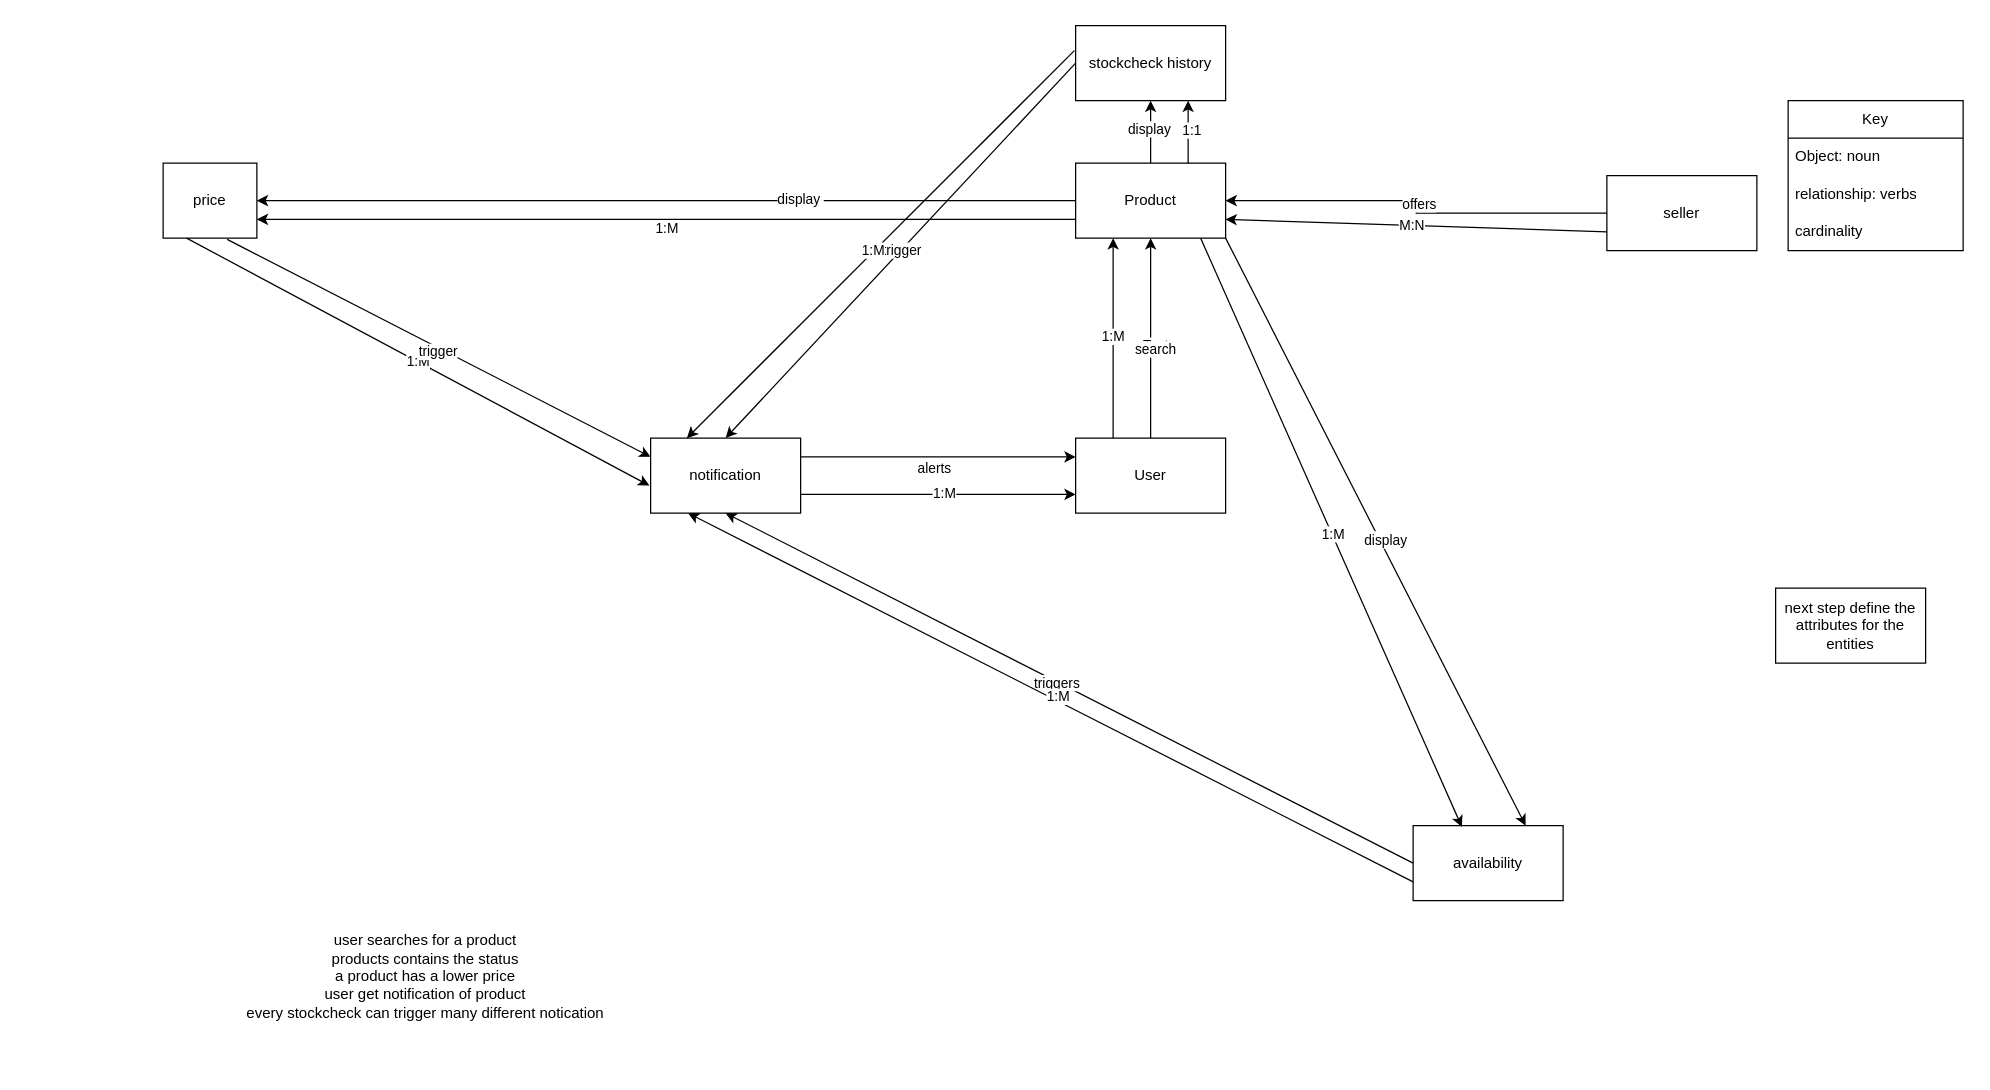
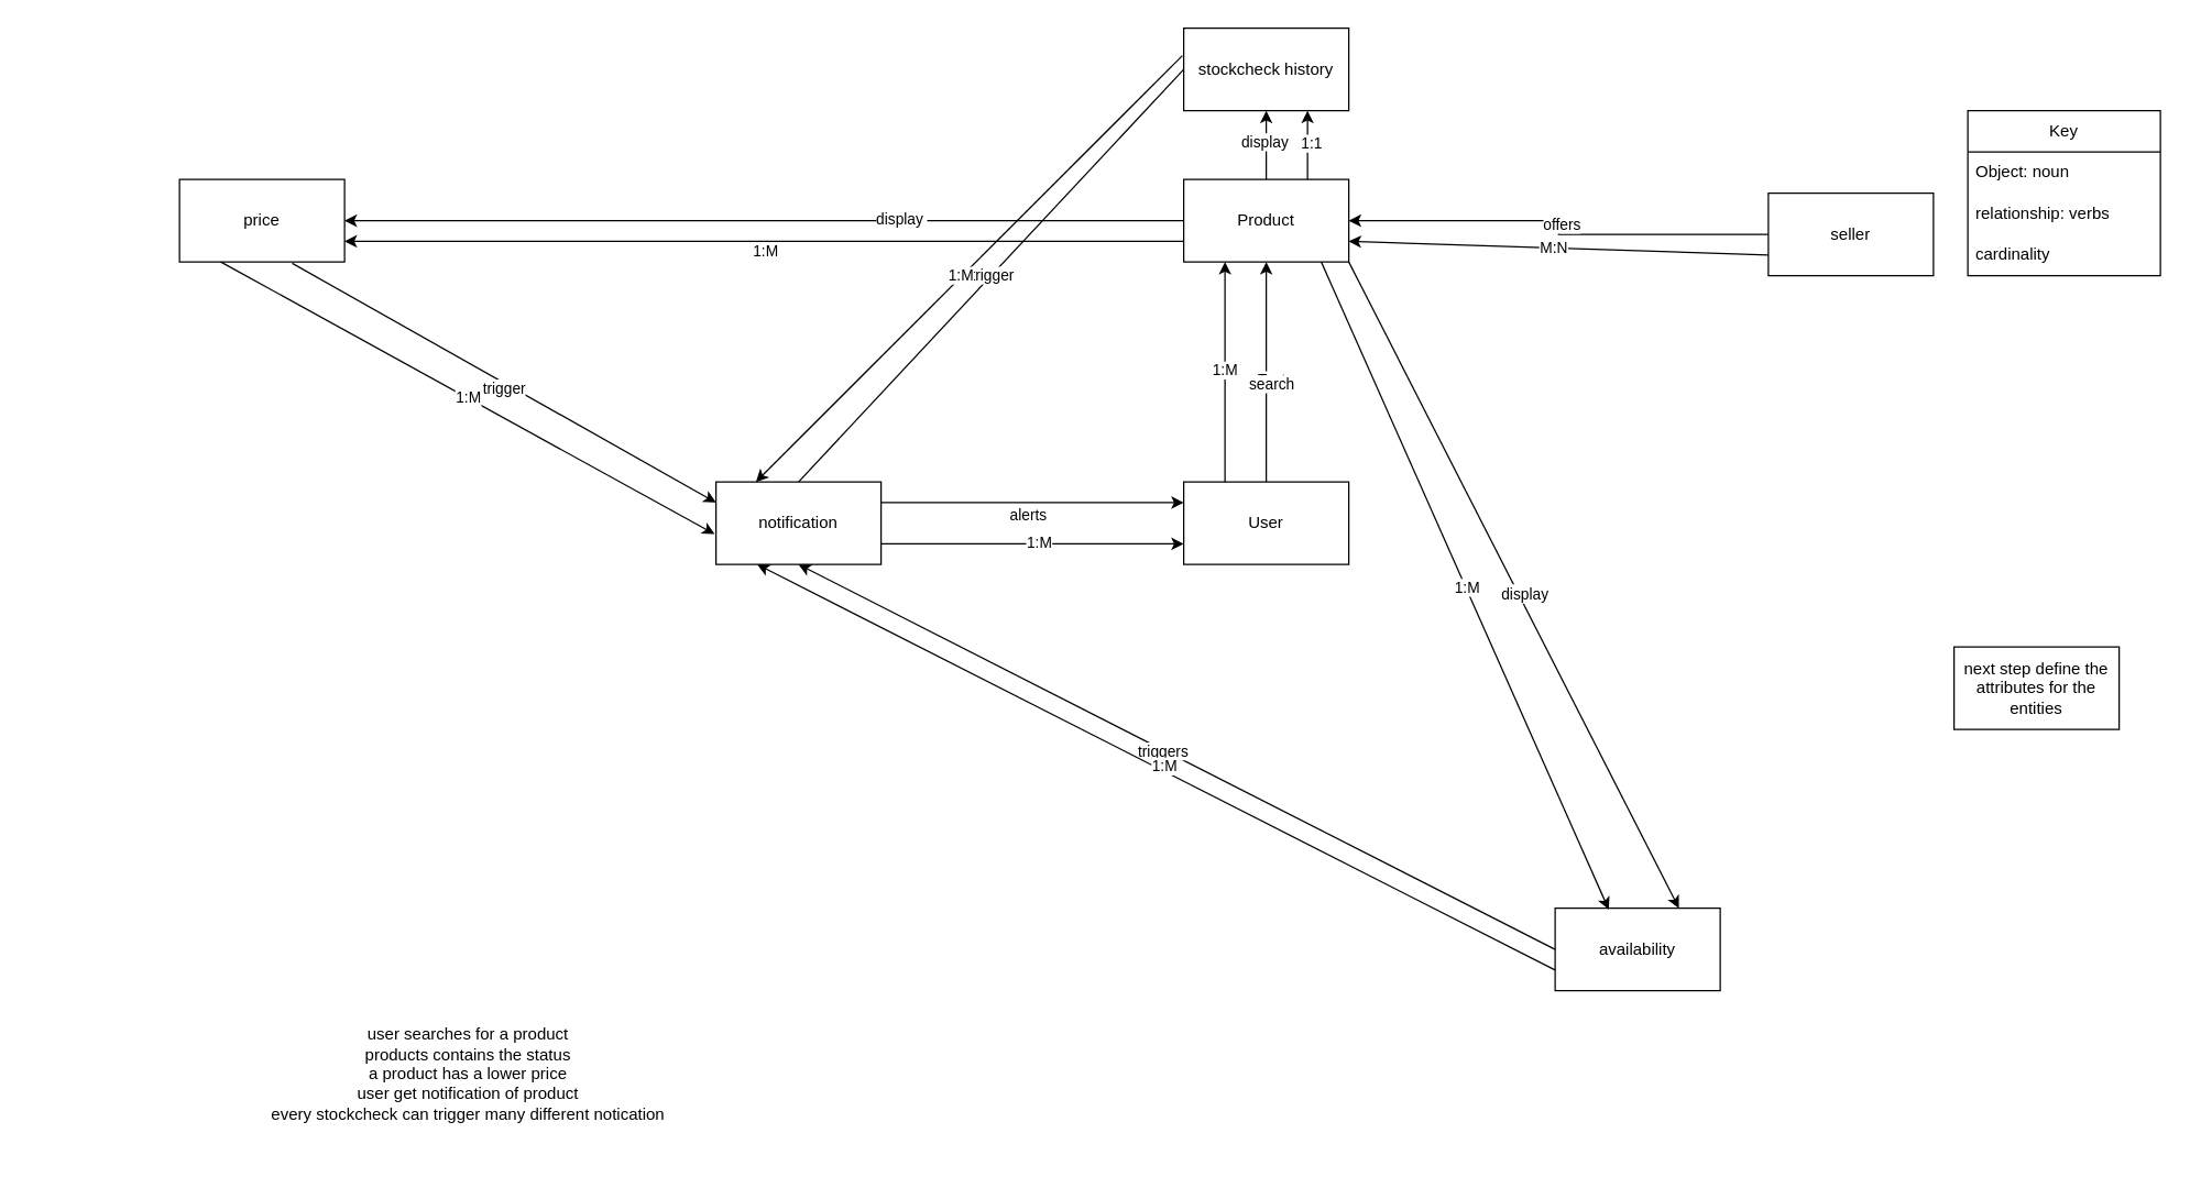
  <mxCell id="0" />
  <mxCell id="1" parent="0" />
  <mxCell id="2" value="" style="edgeStyle=orthogonalEdgeStyle;rounded=0;orthogonalLoop=1;jettySize=auto;html=1;entryX=1;entryY=0.5;entryDx=0;entryDy=0;" parent="1" source="6" target="19" edge="1"><mxGeometry relative="1" as="geometry"><mxPoint x="660" y="170" as="targetPoint" /></mxGeometry></mxCell>
  <mxCell id="3" value="display&amp;nbsp;" style="edgeLabel;html=1;align=center;verticalAlign=middle;resizable=0;points=[];" parent="2" vertex="1" connectable="0"><mxGeometry x="-0.325" y="-2" relative="1" as="geometry"><mxPoint as="offset" /></mxGeometry></mxCell>
  <mxCell id="4" value="" style="edgeStyle=orthogonalEdgeStyle;rounded=0;orthogonalLoop=1;jettySize=auto;html=1;" parent="1" source="6" target="18" edge="1"><mxGeometry relative="1" as="geometry" /></mxCell>
  <mxCell id="5" value="display" style="edgeLabel;html=1;align=center;verticalAlign=middle;resizable=0;points=[];" parent="4" vertex="1" connectable="0"><mxGeometry x="0.12" y="2" relative="1" as="geometry"><mxPoint as="offset" /></mxGeometry></mxCell>
  <mxCell id="6" value="Product" style="rounded=0;whiteSpace=wrap;html=1;" parent="1" vertex="1"><mxGeometry x="860" y="130" width="120" height="60" as="geometry" /></mxCell>
  <mxCell id="7" value="" style="edgeStyle=orthogonalEdgeStyle;rounded=0;orthogonalLoop=1;jettySize=auto;html=1;" parent="1" source="10" target="6" edge="1"><mxGeometry relative="1" as="geometry" /></mxCell>
  <mxCell id="8" value="Text" style="edgeLabel;html=1;align=center;verticalAlign=middle;resizable=0;points=[];" parent="7" vertex="1" connectable="0"><mxGeometry x="-0.057" y="-3" relative="1" as="geometry"><mxPoint as="offset" /></mxGeometry></mxCell>
  <mxCell id="9" value="search" style="edgeLabel;html=1;align=center;verticalAlign=middle;resizable=0;points=[];" parent="7" vertex="1" connectable="0"><mxGeometry x="-0.1" y="-3" relative="1" as="geometry"><mxPoint as="offset" /></mxGeometry></mxCell>
  <mxCell id="10" value="User" style="rounded=0;whiteSpace=wrap;html=1;" parent="1" vertex="1"><mxGeometry x="860" y="350" width="120" height="60" as="geometry" /></mxCell>
  <mxCell id="11" style="edgeStyle=orthogonalEdgeStyle;rounded=0;orthogonalLoop=1;jettySize=auto;html=1;exitX=0;exitY=0.5;exitDx=0;exitDy=0;entryX=1;entryY=0.5;entryDx=0;entryDy=0;" parent="1" source="13" target="6" edge="1"><mxGeometry relative="1" as="geometry" /></mxCell>
  <mxCell id="12" value="offers" style="edgeLabel;html=1;align=center;verticalAlign=middle;resizable=0;points=[];" parent="11" vertex="1" connectable="0"><mxGeometry x="0.017" y="-2" relative="1" as="geometry"><mxPoint as="offset" /></mxGeometry></mxCell>
  <mxCell id="13" value="seller" style="rounded=0;whiteSpace=wrap;html=1;" parent="1" vertex="1"><mxGeometry x="1285" y="140" width="120" height="60" as="geometry" /></mxCell>
  <mxCell id="14" value="user searches for a product&lt;div&gt;products contains the status&lt;/div&gt;&lt;div&gt;a product has a lower price&lt;/div&gt;&lt;div&gt;user get notification of product&lt;/div&gt;&lt;div&gt;every stockcheck can trigger many different notication&lt;/div&gt;&lt;div&gt;&lt;br&gt;&lt;/div&gt;&lt;div&gt;&lt;br&gt;&lt;/div&gt;" style="text;html=1;align=center;verticalAlign=middle;whiteSpace=wrap;rounded=0;" parent="1" vertex="1"><mxGeometry x="20" y="740" width="640" height="110" as="geometry" /></mxCell>
  <mxCell id="15" style="edgeStyle=orthogonalEdgeStyle;rounded=0;orthogonalLoop=1;jettySize=auto;html=1;entryX=0;entryY=0.25;entryDx=0;entryDy=0;exitX=1;exitY=0.25;exitDx=0;exitDy=0;" parent="1" source="17" target="10" edge="1"><mxGeometry relative="1" as="geometry" /></mxCell>
  <mxCell id="16" value="alerts" style="edgeLabel;html=1;align=center;verticalAlign=middle;resizable=0;points=[];" parent="15" vertex="1" connectable="0"><mxGeometry x="-0.033" y="-8" relative="1" as="geometry"><mxPoint as="offset" /></mxGeometry></mxCell>
  <mxCell id="17" value="notification" style="rounded=0;whiteSpace=wrap;html=1;" parent="1" vertex="1"><mxGeometry x="520" y="350" width="120" height="60" as="geometry" /></mxCell>
  <mxCell id="18" value="stockcheck history" style="rounded=0;whiteSpace=wrap;html=1;" parent="1" vertex="1"><mxGeometry x="860" y="20" width="120" height="60" as="geometry" /></mxCell>
- <mxCell id="19" value="price" style="rounded=0;whiteSpace=wrap;html=1;" parent="1" vertex="1"><mxGeometry x="130" y="130" width="75" height="60" as="geometry" /></mxCell>
+ <mxCell id="19" value="price" style="rounded=0;whiteSpace=wrap;html=1;" parent="1" vertex="1"><mxGeometry x="130" y="130" width="120" height="60" as="geometry" /></mxCell>
  <mxCell id="20" value="Key" style="swimlane;fontStyle=0;childLayout=stackLayout;horizontal=1;startSize=30;horizontalStack=0;resizeParent=1;resizeParentMax=0;resizeLast=0;collapsible=1;marginBottom=0;whiteSpace=wrap;html=1;" parent="1" vertex="1"><mxGeometry x="1430" y="80" width="140" height="120" as="geometry" /></mxCell>
  <mxCell id="21" value="Object: noun" style="text;strokeColor=none;fillColor=none;align=left;verticalAlign=middle;spacingLeft=4;spacingRight=4;overflow=hidden;points=[[0,0.5],[1,0.5]];portConstraint=eastwest;rotatable=0;whiteSpace=wrap;html=1;" parent="20" vertex="1"><mxGeometry y="30" width="140" height="30" as="geometry" /></mxCell>
  <mxCell id="22" value="relationship: verbs" style="text;strokeColor=none;fillColor=none;align=left;verticalAlign=middle;spacingLeft=4;spacingRight=4;overflow=hidden;points=[[0,0.5],[1,0.5]];portConstraint=eastwest;rotatable=0;whiteSpace=wrap;html=1;" parent="20" vertex="1"><mxGeometry y="60" width="140" height="30" as="geometry" /></mxCell>
  <mxCell id="23" value="cardinality" style="text;strokeColor=none;fillColor=none;align=left;verticalAlign=middle;spacingLeft=4;spacingRight=4;overflow=hidden;points=[[0,0.5],[1,0.5]];portConstraint=eastwest;rotatable=0;whiteSpace=wrap;html=1;" parent="20" vertex="1"><mxGeometry y="90" width="140" height="30" as="geometry" /></mxCell>
  <mxCell id="24" value="" style="endArrow=classic;html=1;rounded=0;exitX=0;exitY=0.75;exitDx=0;exitDy=0;entryX=1;entryY=0.75;entryDx=0;entryDy=0;" parent="1" source="13" target="6" edge="1"><mxGeometry width="50" height="50" relative="1" as="geometry"><mxPoint x="1050" y="250" as="sourcePoint" /><mxPoint x="1100" y="200" as="targetPoint" /></mxGeometry></mxCell>
  <mxCell id="25" value="M:N" style="edgeLabel;html=1;align=center;verticalAlign=middle;resizable=0;points=[];" parent="24" vertex="1" connectable="0"><mxGeometry x="0.027" relative="1" as="geometry"><mxPoint as="offset" /></mxGeometry></mxCell>
  <mxCell id="26" value="" style="endArrow=classic;html=1;rounded=0;exitX=0;exitY=0.75;exitDx=0;exitDy=0;entryX=1;entryY=0.75;entryDx=0;entryDy=0;" parent="1" source="6" target="19" edge="1"><mxGeometry width="50" height="50" relative="1" as="geometry"><mxPoint x="780" y="220" as="sourcePoint" /><mxPoint x="830" y="170" as="targetPoint" /></mxGeometry></mxCell>
  <mxCell id="27" value="1:M" style="edgeLabel;html=1;align=center;verticalAlign=middle;resizable=0;points=[];" parent="26" vertex="1" connectable="0"><mxGeometry y="6" relative="1" as="geometry"><mxPoint as="offset" /></mxGeometry></mxCell>
  <mxCell id="28" value="" style="endArrow=classic;html=1;rounded=0;entryX=0.75;entryY=1;entryDx=0;entryDy=0;exitX=0.75;exitY=0;exitDx=0;exitDy=0;" parent="1" source="6" target="18" edge="1"><mxGeometry width="50" height="50" relative="1" as="geometry"><mxPoint x="940" y="130" as="sourcePoint" /><mxPoint x="990" y="80" as="targetPoint" /></mxGeometry></mxCell>
  <mxCell id="29" value="1:1" style="edgeLabel;html=1;align=center;verticalAlign=middle;resizable=0;points=[];" parent="28" vertex="1" connectable="0"><mxGeometry x="0.08" y="-2" relative="1" as="geometry"><mxPoint as="offset" /></mxGeometry></mxCell>
  <mxCell id="30" value="" style="endArrow=classic;html=1;rounded=0;entryX=0.25;entryY=1;entryDx=0;entryDy=0;exitX=0.25;exitY=0;exitDx=0;exitDy=0;" parent="1" source="10" target="6" edge="1"><mxGeometry width="50" height="50" relative="1" as="geometry"><mxPoint x="900" y="350" as="sourcePoint" /><mxPoint x="950" y="300" as="targetPoint" /></mxGeometry></mxCell>
  <mxCell id="31" value="1:M" style="edgeLabel;html=1;align=center;verticalAlign=middle;resizable=0;points=[];" parent="30" vertex="1" connectable="0"><mxGeometry x="0.025" y="1" relative="1" as="geometry"><mxPoint as="offset" /></mxGeometry></mxCell>
  <mxCell id="32" value="" style="endArrow=classic;html=1;rounded=0;exitX=1;exitY=0.75;exitDx=0;exitDy=0;entryX=0;entryY=0.75;entryDx=0;entryDy=0;" parent="1" source="17" target="10" edge="1"><mxGeometry width="50" height="50" relative="1" as="geometry"><mxPoint x="1070" y="350" as="sourcePoint" /><mxPoint x="1120" y="300" as="targetPoint" /></mxGeometry></mxCell>
  <mxCell id="33" value="1:M" style="edgeLabel;html=1;align=center;verticalAlign=middle;resizable=0;points=[];" parent="32" vertex="1" connectable="0"><mxGeometry x="0.033" y="2" relative="1" as="geometry"><mxPoint as="offset" /></mxGeometry></mxCell>
- <mxCell id="34" value="" style="endArrow=classic;html=1;rounded=0;entryX=0.5;entryY=0;entryDx=0;entryDy=0;exitX=0;exitY=0.5;exitDx=0;exitDy=0;" parent="1" source="18" target="17" edge="1"><mxGeometry relative="1" as="geometry"><mxPoint x="980" y="50" as="sourcePoint" /><mxPoint x="1080" y="50" as="targetPoint" /></mxGeometry></mxCell>
+ <mxCell id="34" value="" style="endArrow=none;html=1;rounded=0;entryX=0.5;entryY=0;entryDx=0;entryDy=0;exitX=0;exitY=0.5;exitDx=0;exitDy=0;" parent="1" source="18" target="17" edge="1"><mxGeometry relative="1" as="geometry"><mxPoint x="980" y="50" as="sourcePoint" /><mxPoint x="1080" y="50" as="targetPoint" /></mxGeometry></mxCell>
  <mxCell id="35" value="trigger" style="edgeLabel;resizable=0;html=1;;align=center;verticalAlign=middle;" parent="34" connectable="0" vertex="1"><mxGeometry relative="1" as="geometry" /></mxCell>
  <mxCell id="36" value="" style="endArrow=classic;html=1;rounded=0;entryX=0.25;entryY=0;entryDx=0;entryDy=0;" parent="1" edge="1"><mxGeometry width="50" height="50" relative="1" as="geometry"><mxPoint x="859" y="40" as="sourcePoint" /><mxPoint x="549" y="350" as="targetPoint" /></mxGeometry></mxCell>
  <mxCell id="37" value="1:M" style="edgeLabel;html=1;align=center;verticalAlign=middle;resizable=0;points=[];" parent="36" vertex="1" connectable="0"><mxGeometry x="0.039" y="-1" relative="1" as="geometry"><mxPoint y="-1" as="offset" /></mxGeometry></mxCell>
  <mxCell id="38" value="1:M" style="endArrow=classic;html=1;rounded=0;entryX=-0.008;entryY=0.633;entryDx=0;entryDy=0;exitX=0.25;exitY=1;exitDx=0;exitDy=0;entryPerimeter=0;" parent="1" source="19" target="17" edge="1"><mxGeometry width="50" height="50" relative="1" as="geometry"><mxPoint x="170" y="190" as="sourcePoint" /><mxPoint x="220" y="140" as="targetPoint" /></mxGeometry></mxCell>
  <mxCell id="39" value="" style="endArrow=classic;html=1;rounded=0;entryX=0;entryY=0.25;entryDx=0;entryDy=0;exitX=0.683;exitY=1.017;exitDx=0;exitDy=0;exitPerimeter=0;" parent="1" source="19" target="17" edge="1"><mxGeometry width="50" height="50" relative="1" as="geometry"><mxPoint x="210" y="190" as="sourcePoint" /><mxPoint x="520" y="380" as="targetPoint" /></mxGeometry></mxCell>
  <mxCell id="40" value="trigger" style="edgeLabel;html=1;align=center;verticalAlign=middle;resizable=0;points=[];" parent="39" vertex="1" connectable="0"><mxGeometry x="0.004" y="-3" relative="1" as="geometry"><mxPoint as="offset" /></mxGeometry></mxCell>
  <mxCell id="41" value="next step define the attributes for the entities" style="rounded=0;whiteSpace=wrap;html=1;" parent="1" vertex="1"><mxGeometry x="1420" y="470" width="120" height="60" as="geometry" /></mxCell>
  <mxCell id="42" value="availability" style="rounded=0;whiteSpace=wrap;html=1;" vertex="1" parent="1"><mxGeometry x="1130" y="660" width="120" height="60" as="geometry" /></mxCell>
  <mxCell id="43" value="" style="endArrow=classic;html=1;rounded=0;entryX=0.75;entryY=0;entryDx=0;entryDy=0;" edge="1" parent="1" target="42"><mxGeometry width="50" height="50" relative="1" as="geometry"><mxPoint x="980" y="190" as="sourcePoint" /><mxPoint x="1030" y="140" as="targetPoint" /></mxGeometry></mxCell>
  <mxCell id="44" value="Text" style="edgeLabel;html=1;align=center;verticalAlign=middle;resizable=0;points=[];" vertex="1" connectable="0" parent="43"><mxGeometry x="0.026" y="3" relative="1" as="geometry"><mxPoint y="1" as="offset" /></mxGeometry></mxCell>
  <mxCell id="45" value="display" style="edgeLabel;html=1;align=center;verticalAlign=middle;resizable=0;points=[];" vertex="1" connectable="0" parent="43"><mxGeometry x="0.032" y="4" relative="1" as="geometry"><mxPoint y="1" as="offset" /></mxGeometry></mxCell>
  <mxCell id="46" value="" style="endArrow=classic;html=1;rounded=0;entryX=0.325;entryY=0.017;entryDx=0;entryDy=0;entryPerimeter=0;" edge="1" parent="1" target="42"><mxGeometry width="50" height="50" relative="1" as="geometry"><mxPoint x="960" y="190" as="sourcePoint" /><mxPoint x="1160" y="650" as="targetPoint" /></mxGeometry></mxCell>
  <mxCell id="47" value="1:M" style="edgeLabel;html=1;align=center;verticalAlign=middle;resizable=0;points=[];" vertex="1" connectable="0" parent="46"><mxGeometry x="0.004" y="1" relative="1" as="geometry"><mxPoint as="offset" /></mxGeometry></mxCell>
  <mxCell id="48" value="" style="endArrow=classic;html=1;rounded=0;entryX=0.5;entryY=1;entryDx=0;entryDy=0;exitX=0;exitY=0.5;exitDx=0;exitDy=0;" edge="1" parent="1" source="42" target="17"><mxGeometry width="50" height="50" relative="1" as="geometry"><mxPoint x="920" y="660" as="sourcePoint" /><mxPoint x="960" y="850" as="targetPoint" /></mxGeometry></mxCell>
  <mxCell id="49" value="triggers" style="edgeLabel;html=1;align=center;verticalAlign=middle;resizable=0;points=[];" vertex="1" connectable="0" parent="48"><mxGeometry x="0.039" y="1" relative="1" as="geometry"><mxPoint x="1" as="offset" /></mxGeometry></mxCell>
  <mxCell id="50" value="" style="endArrow=classic;html=1;rounded=0;exitX=0;exitY=0.75;exitDx=0;exitDy=0;entryX=0.25;entryY=1;entryDx=0;entryDy=0;" edge="1" parent="1" source="42" target="17"><mxGeometry width="50" height="50" relative="1" as="geometry"><mxPoint x="570" y="560" as="sourcePoint" /><mxPoint x="620" y="510" as="targetPoint" /></mxGeometry></mxCell>
  <mxCell id="51" value="1:M" style="edgeLabel;html=1;align=center;verticalAlign=middle;resizable=0;points=[];" vertex="1" connectable="0" parent="50"><mxGeometry x="-0.013" y="-3" relative="1" as="geometry"><mxPoint as="offset" /></mxGeometry></mxCell>
